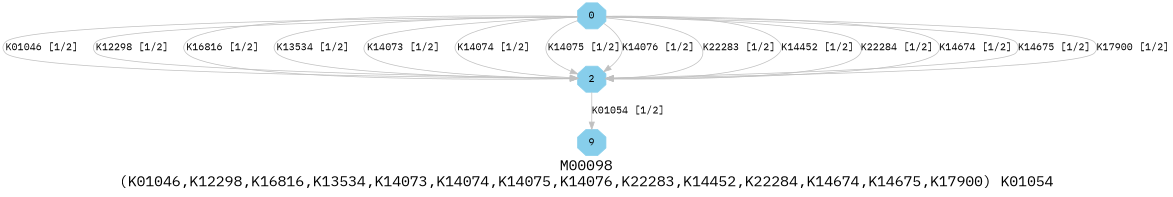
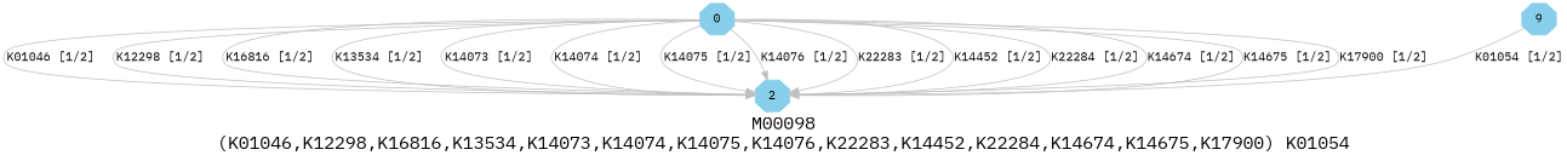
  digraph {
    fontname="IBM Plex Mono"
    fontsize=20
    label="M00098\n(K01046,K12298,K16816,K13534,K14073,K14074,K14075,K14076,K22283,K14452,K22284,K14674,K14675,K17900) K01054"
    node [color=skyblue fontname="IBM Plex Mono" shape=octagon style=filled]
    edge [color=grey fontname="IBM Plex Mono"]
    0 [height=.3 width=.3]
    n2 [height=.3 label=9 width=.3]
    2 [height=.3 width=.3]
    subgraph sub_1 {
      0
      n2
      2
    }
    0 -> 2 [label="K01046 [1/2]"]
    0 -> 2 [label="K12298 [1/2]"]
    0 -> 2 [label="K16816 [1/2]"]
    0 -> 2 [label="K13534 [1/2]"]
    0 -> 2 [label="K14073 [1/2]"]
    0 -> 2 [label="K14074 [1/2]"]
    0 -> 2 [label="K14075 [1/2]"]
    0 -> 2 [label="K14076 [1/2]"]
    0 -> 2 [label="K22283 [1/2]"]
    0 -> 2 [label="K14452 [1/2]"]
    0 -> 2 [label="K22284 [1/2]"]
    0 -> 2 [label="K14674 [1/2]"]
    0 -> 2 [label="K14675 [1/2]"]
    0 -> 2 [label="K17900 [1/2]"]
-   2 -> n2 [label="K01054 [1/2]"]
+   n2 -> 2 [label="K01054 [1/2]"]
  }
